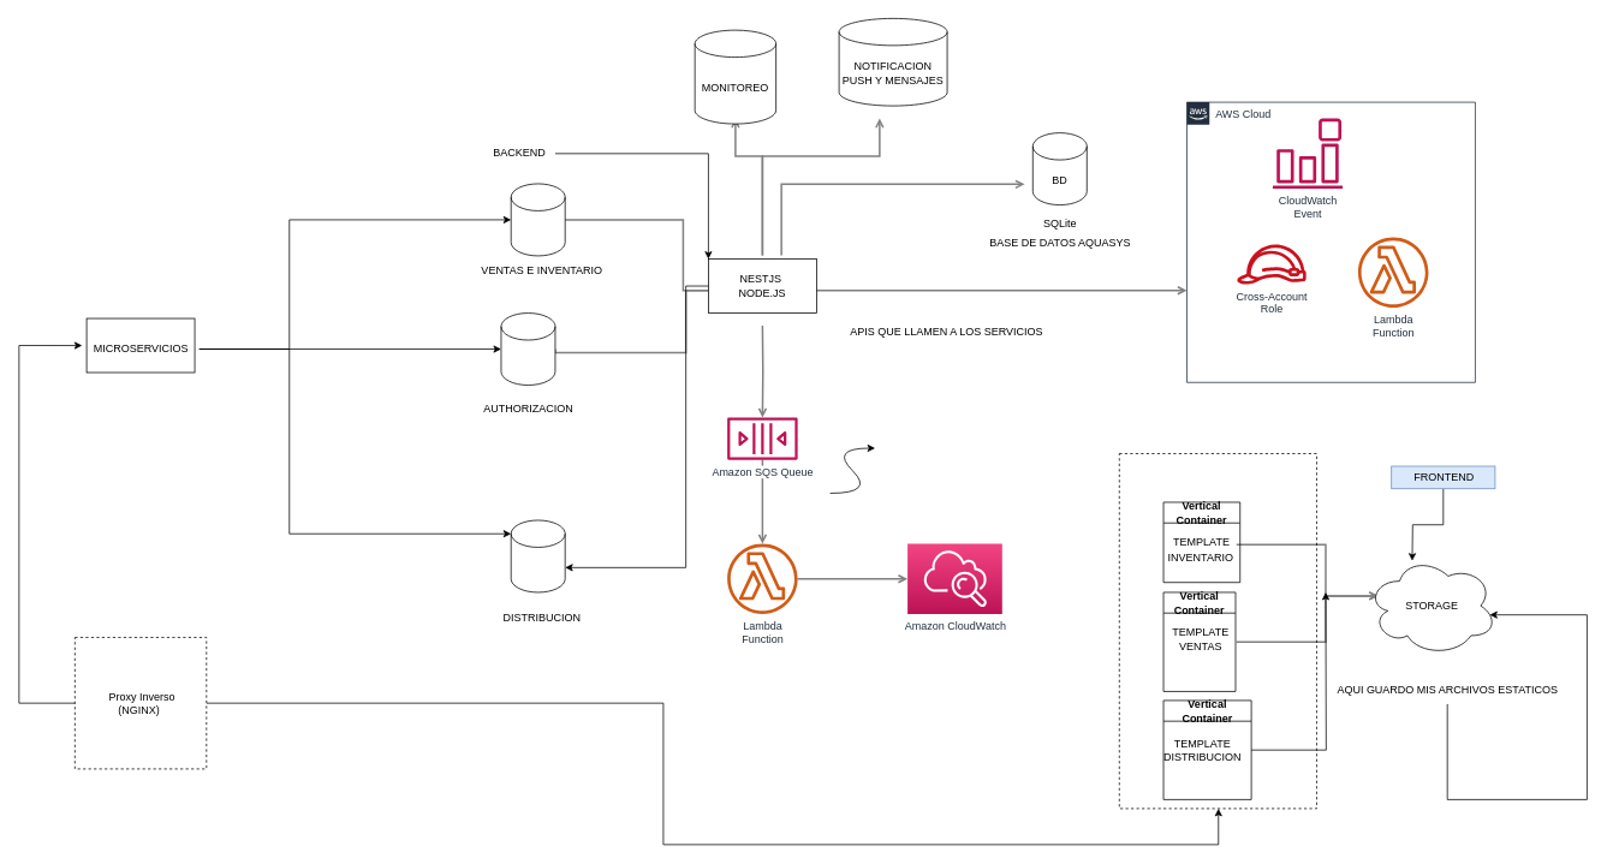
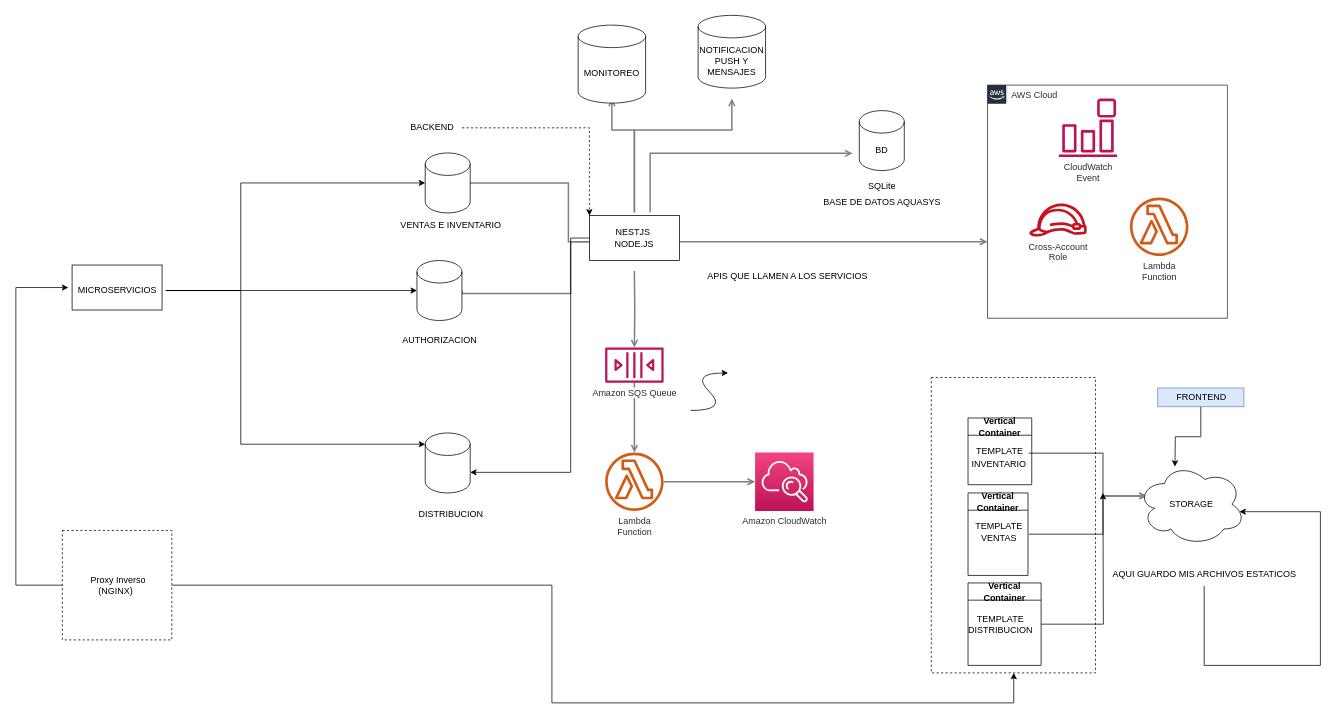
  <mxCell id="0" />
  <mxCell id="1" parent="0" />
  <mxCell id="2" value="" style="rounded=0;whiteSpace=wrap;html=1;" vertex="1" parent="1"><mxGeometry x="95" y="353" width="120" height="60" as="geometry" /></mxCell>
  <mxCell id="3" style="edgeStyle=orthogonalEdgeStyle;rounded=0;orthogonalLoop=1;jettySize=auto;html=1;startArrow=none;startFill=0;endArrow=open;endFill=0;strokeColor=#808080;strokeWidth=2;exitX=1;exitY=0.5;exitDx=0;exitDy=0;exitPerimeter=0;" parent="1" source="36" edge="1"><mxGeometry relative="1" as="geometry"><Array as="points"><mxPoint x="757" y="244" /><mxPoint x="757" y="322" /></Array><mxPoint x="640" y="247" as="sourcePoint" /><mxPoint x="806" y="322" as="targetPoint" /></mxGeometry></mxCell>
  <mxCell id="4" style="edgeStyle=orthogonalEdgeStyle;rounded=0;orthogonalLoop=1;jettySize=auto;html=1;startArrow=none;startFill=0;endArrow=open;endFill=0;strokeColor=#808080;strokeWidth=2;exitX=1;exitY=0.5;exitDx=0;exitDy=0;exitPerimeter=0;" parent="1" source="37" edge="1"><mxGeometry relative="1" as="geometry"><Array as="points"><mxPoint x="615" y="391" /><mxPoint x="760" y="391" /><mxPoint x="760" y="322" /></Array><mxPoint x="643.779" y="391" as="sourcePoint" /><mxPoint x="806" y="322" as="targetPoint" /></mxGeometry></mxCell>
  <mxCell id="5" style="edgeStyle=orthogonalEdgeStyle;rounded=0;orthogonalLoop=1;jettySize=auto;html=1;startArrow=none;startFill=0;endArrow=open;endFill=0;strokeColor=#808080;strokeWidth=2;" parent="1" edge="1"><mxGeometry relative="1" as="geometry"><Array as="points"><mxPoint x="845" y="173" /><mxPoint x="815" y="173" /></Array><mxPoint x="845" y="283" as="sourcePoint" /><mxPoint x="815" y="131" as="targetPoint" /></mxGeometry></mxCell>
  <mxCell id="6" style="edgeStyle=orthogonalEdgeStyle;rounded=0;orthogonalLoop=1;jettySize=auto;html=1;startArrow=none;startFill=0;endArrow=open;endFill=0;strokeColor=#808080;strokeWidth=2;" parent="1" edge="1"><mxGeometry relative="1" as="geometry"><Array as="points"><mxPoint x="845" y="173" /><mxPoint x="975" y="173" /></Array><mxPoint x="845" y="283" as="sourcePoint" /><mxPoint x="975" y="131" as="targetPoint" /></mxGeometry></mxCell>
  <mxCell id="7" style="edgeStyle=orthogonalEdgeStyle;rounded=0;orthogonalLoop=1;jettySize=auto;html=1;startArrow=none;startFill=0;endArrow=open;endFill=0;strokeColor=#808080;strokeWidth=2;" parent="1" target="14" edge="1"><mxGeometry relative="1" as="geometry"><mxPoint x="845" y="361" as="sourcePoint" /></mxGeometry></mxCell>
  <mxCell id="8" style="edgeStyle=orthogonalEdgeStyle;rounded=0;orthogonalLoop=1;jettySize=auto;html=1;startArrow=none;startFill=0;endArrow=open;endFill=0;strokeColor=#808080;strokeWidth=2;" parent="1" target="17" edge="1"><mxGeometry relative="1" as="geometry"><mxPoint x="1306" y="322" as="targetPoint" /><Array as="points"><mxPoint x="1206" y="322" /><mxPoint x="1206" y="322" /></Array><mxPoint x="884" y="322" as="sourcePoint" /></mxGeometry></mxCell>
  <mxCell id="9" style="edgeStyle=orthogonalEdgeStyle;rounded=0;orthogonalLoop=1;jettySize=auto;html=1;startArrow=none;startFill=0;endArrow=open;endFill=0;strokeColor=#808080;strokeWidth=2;" parent="1" edge="1"><mxGeometry relative="1" as="geometry"><Array as="points"><mxPoint x="866" y="204" /></Array><mxPoint x="866" y="283" as="sourcePoint" /><mxPoint x="1136" y="204" as="targetPoint" /></mxGeometry></mxCell>
  <mxCell id="10" style="edgeStyle=orthogonalEdgeStyle;rounded=0;orthogonalLoop=1;jettySize=auto;html=1;startArrow=none;startFill=0;endArrow=open;endFill=0;strokeColor=#808080;strokeWidth=2;" parent="1" source="14" target="15" edge="1"><mxGeometry relative="1" as="geometry" /></mxCell>
  <mxCell id="11" style="edgeStyle=orthogonalEdgeStyle;rounded=0;orthogonalLoop=1;jettySize=auto;html=1;startArrow=none;startFill=0;endArrow=open;endFill=0;strokeColor=#808080;strokeWidth=2;" parent="1" source="15" target="16" edge="1"><mxGeometry relative="1" as="geometry" /></mxCell>
  <mxCell id="12" style="edgeStyle=orthogonalEdgeStyle;rounded=0;orthogonalLoop=1;jettySize=auto;html=1;startArrow=none;startFill=0;endArrow=open;endFill=0;strokeColor=#808080;strokeWidth=2;" parent="1" edge="1"><mxGeometry relative="1" as="geometry"><Array as="points"><mxPoint x="1470" y="604" /><mxPoint x="1470" y="661" /></Array><mxPoint x="1371" y="604.1" as="sourcePoint" /><mxPoint x="1528.508" y="661" as="targetPoint" /></mxGeometry></mxCell>
  <mxCell id="13" style="edgeStyle=orthogonalEdgeStyle;rounded=0;orthogonalLoop=1;jettySize=auto;html=1;startArrow=none;startFill=0;endArrow=open;endFill=0;strokeColor=#808080;strokeWidth=2;" parent="1" edge="1"><mxGeometry relative="1" as="geometry"><Array as="points"><mxPoint x="1470" y="712" /><mxPoint x="1470" y="661" /></Array><mxPoint x="1371" y="712.1" as="sourcePoint" /><mxPoint x="1528.508" y="661" as="targetPoint" /></mxGeometry></mxCell>
  <mxCell id="14" value="Amazon SQS Queue" style="outlineConnect=0;fontColor=#232F3E;gradientColor=none;fillColor=#BC1356;strokeColor=none;dashed=0;verticalLabelPosition=bottom;verticalAlign=top;align=center;html=1;fontSize=12;fontStyle=0;aspect=fixed;pointerEvents=1;shape=mxgraph.aws4.queue;labelBackgroundColor=#ffffff;" parent="1" vertex="1"><mxGeometry x="806" y="463" width="78" height="47" as="geometry" /></mxCell>
  <mxCell id="15" value="Lambda&lt;br&gt;Function&lt;br&gt;" style="outlineConnect=0;fontColor=#232F3E;gradientColor=none;fillColor=#D05C17;strokeColor=none;dashed=0;verticalLabelPosition=bottom;verticalAlign=top;align=center;html=1;fontSize=12;fontStyle=0;aspect=fixed;pointerEvents=1;shape=mxgraph.aws4.lambda_function;labelBackgroundColor=#ffffff;" parent="1" vertex="1"><mxGeometry x="806" y="603" width="78" height="78" as="geometry" /></mxCell>
- <mxCell id="16" value="Amazon CloudWatch" style="outlineConnect=0;fontColor=#232F3E;gradientColor=#F34482;gradientDirection=north;fillColor=#BC1356;strokeColor=#ffffff;dashed=0;verticalLabelPosition=bottom;verticalAlign=top;align=center;html=1;fontSize=12;fontStyle=0;aspect=fixed;shape=mxgraph.aws4.resourceIcon;resIcon=mxgraph.aws4.cloudwatch;labelBackgroundColor=#ffffff;" parent="1" vertex="1"><mxGeometry x="1006" y="603" width="105" height="78" as="geometry" /></mxCell>
+ <mxCell id="16" value="Amazon CloudWatch" style="outlineConnect=0;fontColor=#232F3E;gradientColor=#F34482;gradientDirection=north;fillColor=#BC1356;strokeColor=#ffffff;dashed=0;verticalLabelPosition=bottom;verticalAlign=top;align=center;html=1;fontSize=12;fontStyle=0;aspect=fixed;shape=mxgraph.aws4.resourceIcon;resIcon=mxgraph.aws4.cloudwatch;labelBackgroundColor=#ffffff;" parent="1" vertex="1"><mxGeometry x="1006" y="603" width="78" height="78" as="geometry" /></mxCell>
  <mxCell id="17" value="AWS Cloud" style="points=[[0,0],[0.25,0],[0.5,0],[0.75,0],[1,0],[1,0.25],[1,0.5],[1,0.75],[1,1],[0.75,1],[0.5,1],[0.25,1],[0,1],[0,0.75],[0,0.5],[0,0.25]];outlineConnect=0;gradientColor=none;html=1;whiteSpace=wrap;fontSize=12;fontStyle=0;shape=mxgraph.aws4.group;grIcon=mxgraph.aws4.group_aws_cloud_alt;strokeColor=#232F3E;fillColor=none;verticalAlign=top;align=left;spacingLeft=30;fontColor=#232F3E;dashed=0;labelBackgroundColor=#ffffff;container=1;pointerEvents=0;collapsible=0;recursiveResize=0;" parent="1" vertex="1"><mxGeometry x="1316" y="113" width="320" height="311" as="geometry" /></mxCell>
  <mxCell id="18" value="" style="rounded=0;whiteSpace=wrap;html=1;dashed=1;labelBackgroundColor=#ffffff;fillColor=none;gradientColor=none;container=1;pointerEvents=0;collapsible=0;recursiveResize=0;" parent="1" vertex="1"><mxGeometry x="1241" y="503" width="219" height="394" as="geometry" /></mxCell>
  <mxCell id="19" value="Vertical Container" style="swimlane;whiteSpace=wrap;html=1;" vertex="1" parent="18"><mxGeometry x="49" y="54" width="85" height="89" as="geometry" /></mxCell>
  <mxCell id="20" value="TEMPLATE" style="text;html=1;align=center;verticalAlign=middle;resizable=0;points=[];autosize=1;strokeColor=none;fillColor=none;" vertex="1" parent="19"><mxGeometry x="-3.5" y="29" width="90" height="30" as="geometry" /></mxCell>
  <mxCell id="21" value="INVENTARIO" style="text;html=1;align=center;verticalAlign=middle;resizable=0;points=[];autosize=1;strokeColor=none;fillColor=none;" vertex="1" parent="19"><mxGeometry x="-9" y="47" width="100" height="30" as="geometry" /></mxCell>
  <mxCell id="22" value="Vertical Container" style="swimlane;whiteSpace=wrap;html=1;" vertex="1" parent="18"><mxGeometry x="49" y="154" width="80" height="110" as="geometry" /></mxCell>
  <mxCell id="23" style="edgeStyle=orthogonalEdgeStyle;rounded=0;orthogonalLoop=1;jettySize=auto;html=1;" edge="1" parent="18" source="24"><mxGeometry relative="1" as="geometry"><mxPoint x="229" y="154" as="targetPoint" /></mxGeometry></mxCell>
  <mxCell id="24" value="Vertical Container" style="swimlane;whiteSpace=wrap;html=1;" vertex="1" parent="18"><mxGeometry x="49" y="274" width="97.5" height="110" as="geometry" /></mxCell>
  <mxCell id="25" value="TEMPLATE&lt;div&gt;DISTRIBUCION&lt;/div&gt;" style="text;html=1;align=center;verticalAlign=middle;resizable=0;points=[];autosize=1;strokeColor=none;fillColor=none;" vertex="1" parent="24"><mxGeometry x="-12.5" y="35" width="110" height="40" as="geometry" /></mxCell>
  <mxCell id="26" value="Cross-Account&lt;br&gt;Role&lt;br&gt;" style="outlineConnect=0;fontColor=#232F3E;gradientColor=none;fillColor=#C7131F;strokeColor=none;dashed=0;verticalLabelPosition=bottom;verticalAlign=top;align=center;html=1;fontSize=12;fontStyle=0;aspect=fixed;pointerEvents=1;shape=mxgraph.aws4.role;labelBackgroundColor=#ffffff;" parent="1" vertex="1"><mxGeometry x="1371" y="271" width="78" height="44" as="geometry" /></mxCell>
  <mxCell id="27" value="CloudWatch&lt;br&gt;Event&lt;br&gt;" style="outlineConnect=0;fontColor=#232F3E;gradientColor=none;fillColor=#BC1356;strokeColor=none;dashed=0;verticalLabelPosition=bottom;verticalAlign=top;align=center;html=1;fontSize=12;fontStyle=0;aspect=fixed;pointerEvents=1;shape=mxgraph.aws4.event_event_based;labelBackgroundColor=#ffffff;" parent="1" vertex="1"><mxGeometry x="1411" y="131" width="78" height="78" as="geometry" /></mxCell>
  <mxCell id="28" value="Lambda&lt;br&gt;Function&lt;br&gt;" style="outlineConnect=0;fontColor=#232F3E;gradientColor=none;fillColor=#D05C17;strokeColor=none;dashed=0;verticalLabelPosition=bottom;verticalAlign=top;align=center;html=1;fontSize=12;fontStyle=0;aspect=fixed;pointerEvents=1;shape=mxgraph.aws4.lambda_function;labelBackgroundColor=#ffffff;" parent="1" vertex="1"><mxGeometry x="1506" y="263" width="78" height="78" as="geometry" /></mxCell>
  <mxCell id="29" value="BD" style="shape=cylinder3;whiteSpace=wrap;html=1;boundedLbl=1;backgroundOutline=1;size=15;" vertex="1" parent="1"><mxGeometry x="1145" y="147" width="60" height="80" as="geometry" /></mxCell>
  <mxCell id="30" value="NESTJS&lt;span style=&quot;background-color: initial;&quot;&gt;&amp;nbsp;&lt;/span&gt;&lt;div&gt;&lt;div&gt;NODE.JS&lt;/div&gt;&lt;/div&gt;" style="rounded=0;whiteSpace=wrap;html=1;" vertex="1" parent="1"><mxGeometry x="785" y="287" width="120" height="60" as="geometry" /></mxCell>
  <mxCell id="31" value="SQLite" style="text;html=1;align=center;verticalAlign=middle;resizable=0;points=[];autosize=1;strokeColor=none;fillColor=none;" vertex="1" parent="1"><mxGeometry x="1145" y="233" width="60" height="30" as="geometry" /></mxCell>
  <mxCell id="32" value="APIS QUE LLAMEN A LOS SERVICIOS" style="text;html=1;align=center;verticalAlign=middle;resizable=0;points=[];autosize=1;strokeColor=none;fillColor=none;" vertex="1" parent="1"><mxGeometry x="929" y="353" width="240" height="30" as="geometry" /></mxCell>
  <mxCell id="33" value="BASE DE DATOS AQUASYS" style="text;html=1;align=center;verticalAlign=middle;resizable=0;points=[];autosize=1;strokeColor=none;fillColor=none;" vertex="1" parent="1"><mxGeometry x="1085" y="253.5" width="180" height="30" as="geometry" /></mxCell>
- <mxCell id="34" style="edgeStyle=orthogonalEdgeStyle;rounded=0;orthogonalLoop=1;jettySize=auto;html=1;entryX=0;entryY=0;entryDx=0;entryDy=0;" edge="1" parent="1" source="35" target="30"><mxGeometry relative="1" as="geometry" /></mxCell>
+ <mxCell id="34" style="edgeStyle=orthogonalEdgeStyle;rounded=0;orthogonalLoop=1;jettySize=auto;html=1;entryX=0;entryY=0;entryDx=0;entryDy=0;dashed=1;" edge="1" parent="1" source="35" target="30"><mxGeometry relative="1" as="geometry" /></mxCell>
  <mxCell id="35" value="BACKEND" style="text;html=1;align=center;verticalAlign=middle;resizable=0;points=[];autosize=1;strokeColor=none;fillColor=none;" vertex="1" parent="1"><mxGeometry x="535" y="155" width="80" height="30" as="geometry" /></mxCell>
  <mxCell id="36" value="" style="shape=cylinder3;whiteSpace=wrap;html=1;boundedLbl=1;backgroundOutline=1;size=15;" vertex="1" parent="1"><mxGeometry x="566" y="203.5" width="60" height="80" as="geometry" /></mxCell>
  <mxCell id="37" value="" style="shape=cylinder3;whiteSpace=wrap;html=1;boundedLbl=1;backgroundOutline=1;size=15;" vertex="1" parent="1"><mxGeometry x="555" y="347" width="60" height="80" as="geometry" /></mxCell>
  <mxCell id="38" value="" style="shape=cylinder3;whiteSpace=wrap;html=1;boundedLbl=1;backgroundOutline=1;size=15;" vertex="1" parent="1"><mxGeometry x="566" y="577" width="60" height="80" as="geometry" /></mxCell>
  <mxCell id="39" value="VENTAS E INVENTARIO" style="text;html=1;align=center;verticalAlign=middle;resizable=0;points=[];autosize=1;strokeColor=none;fillColor=none;" vertex="1" parent="1"><mxGeometry y="285" width="160" height="30" as="geometry" x="520" /></mxCell>
  <mxCell id="40" value="AUTHORIZACION" style="text;html=1;align=center;verticalAlign=middle;resizable=0;points=[];autosize=1;strokeColor=none;fillColor=none;" vertex="1" parent="1"><mxGeometry x="525" y="437.5" width="120" height="30" as="geometry" /></mxCell>
  <mxCell id="41" value="DISTRIBUCION" style="text;html=1;align=center;verticalAlign=middle;resizable=0;points=[];autosize=1;strokeColor=none;fillColor=none;" vertex="1" parent="1"><mxGeometry x="545" y="670" width="110" height="30" as="geometry" /></mxCell>
  <mxCell id="42" value="MICROSERVICIOS" style="text;html=1;align=center;verticalAlign=middle;resizable=0;points=[];autosize=1;strokeColor=none;fillColor=none;" vertex="1" parent="1"><mxGeometry x="90" y="372" width="130" height="30" as="geometry" /></mxCell>
  <mxCell id="43" value="" style="curved=1;endArrow=classic;html=1;rounded=0;" edge="1" parent="1"><mxGeometry width="50" height="50" relative="1" as="geometry"><mxPoint x="920" y="547" as="sourcePoint" /><mxPoint x="970" y="497" as="targetPoint" /><Array as="points"><mxPoint x="970" y="547" /><mxPoint x="920" y="497" /></Array></mxGeometry></mxCell>
  <mxCell id="44" style="edgeStyle=orthogonalEdgeStyle;rounded=0;orthogonalLoop=1;jettySize=auto;html=1;entryX=0;entryY=0;entryDx=0;entryDy=15;entryPerimeter=0;" edge="1" parent="1" source="42" target="38"><mxGeometry relative="1" as="geometry"><Array as="points"><mxPoint x="320" y="387" /><mxPoint x="320" y="592" /></Array></mxGeometry></mxCell>
  <mxCell id="45" style="edgeStyle=orthogonalEdgeStyle;rounded=0;orthogonalLoop=1;jettySize=auto;html=1;entryX=0;entryY=0.5;entryDx=0;entryDy=0;entryPerimeter=0;" edge="1" parent="1" source="42" target="37"><mxGeometry relative="1" as="geometry"><Array as="points"><mxPoint x="290" y="387" /><mxPoint x="290" y="387" /></Array></mxGeometry></mxCell>
  <mxCell id="46" style="edgeStyle=orthogonalEdgeStyle;rounded=0;orthogonalLoop=1;jettySize=auto;html=1;entryX=0;entryY=0.5;entryDx=0;entryDy=0;entryPerimeter=0;" edge="1" parent="1" source="42" target="36"><mxGeometry relative="1" as="geometry"><Array as="points"><mxPoint x="320" y="387" /><mxPoint x="320" y="244" /></Array></mxGeometry></mxCell>
  <mxCell id="47" style="edgeStyle=orthogonalEdgeStyle;rounded=0;orthogonalLoop=1;jettySize=auto;html=1;entryX=1;entryY=0;entryDx=0;entryDy=52.5;entryPerimeter=0;" edge="1" parent="1" source="30" target="38"><mxGeometry relative="1" as="geometry"><Array as="points"><mxPoint x="760" y="317" /><mxPoint x="760" y="630" /></Array></mxGeometry></mxCell>
  <mxCell id="48" style="edgeStyle=orthogonalEdgeStyle;rounded=0;orthogonalLoop=1;jettySize=auto;html=1;" edge="1" parent="1" source="49" target="18"><mxGeometry relative="1" as="geometry"><Array as="points"><mxPoint x="735" y="780" /><mxPoint x="735" y="937" /><mxPoint x="1351" y="937" /></Array></mxGeometry></mxCell>
  <mxCell id="49" value="&amp;nbsp;Proxy Inverso&lt;div&gt;&amp;nbsp;(NGINX)&amp;nbsp;&amp;nbsp;&lt;/div&gt;" style="whiteSpace=wrap;html=1;aspect=fixed;dashed=1;" vertex="1" parent="1"><mxGeometry x="82" y="707" width="146" height="146" as="geometry" /></mxCell>
  <mxCell id="50" style="edgeStyle=orthogonalEdgeStyle;rounded=0;orthogonalLoop=1;jettySize=auto;html=1;entryX=0;entryY=0.367;entryDx=0;entryDy=0;entryPerimeter=0;" edge="1" parent="1" source="49" target="42"><mxGeometry relative="1" as="geometry"><Array as="points"><mxPoint x="20" y="780" /><mxPoint x="20" y="383" /></Array></mxGeometry></mxCell>
  <mxCell id="51" style="edgeStyle=orthogonalEdgeStyle;rounded=0;orthogonalLoop=1;jettySize=auto;html=1;" edge="1" parent="1" source="52"><mxGeometry relative="1" as="geometry"><mxPoint x="1566" y="622" as="targetPoint" /></mxGeometry></mxCell>
  <mxCell id="52" value="FRONTEND" style="text;html=1;align=center;verticalAlign=middle;resizable=0;points=[];autosize=1;fillColor=#dae8fc;strokeColor=#6c8ebf;" vertex="1" parent="1"><mxGeometry x="1543" y="517" width="115" height="25" as="geometry" /></mxCell>
  <mxCell id="53" style="edgeStyle=orthogonalEdgeStyle;rounded=0;orthogonalLoop=1;jettySize=auto;html=1;entryX=1;entryY=0.5;entryDx=0;entryDy=0;" edge="1" parent="1" source="54"><mxGeometry relative="1" as="geometry"><mxPoint x="1652" y="682" as="targetPoint" /><Array as="points"><mxPoint x="1605" y="887" /><mxPoint x="1760" y="887" /><mxPoint x="1760" y="682" /></Array></mxGeometry></mxCell>
  <mxCell id="54" value="AQUI GUARDO MIS ARCHIVOS ESTATICOS" style="text;html=1;align=center;verticalAlign=middle;resizable=0;points=[];autosize=1;strokeColor=none;fillColor=none;" vertex="1" parent="1"><mxGeometry x="1470" y="751" width="270" height="30" as="geometry" /></mxCell>
  <mxCell id="55" value="STORAGE" style="ellipse;shape=cloud;whiteSpace=wrap;html=1;" vertex="1" parent="1"><mxGeometry x="1516" y="617" width="144" height="110" as="geometry" /></mxCell>
  <mxCell id="56" value="TEMPLATE&lt;div&gt;VENTAS&lt;/div&gt;" style="text;html=1;align=center;verticalAlign=middle;resizable=0;points=[];autosize=1;strokeColor=none;fillColor=none;" vertex="1" parent="1"><mxGeometry x="1286" y="689" width="90" height="40" as="geometry" /></mxCell>
  <mxCell id="57" value="MONITOREO" style="shape=cylinder3;whiteSpace=wrap;html=1;boundedLbl=1;backgroundOutline=1;size=15;" vertex="1" parent="1"><mxGeometry x="770" y="33" width="90" height="104" as="geometry" /></mxCell>
- <mxCell id="58" value="NOTIFICACION PUSH Y MENSAJES" style="shape=cylinder3;whiteSpace=wrap;html=1;boundedLbl=1;backgroundOutline=1;size=15;" vertex="1" parent="1"><mxGeometry x="930" y="20" width="120" height="97" as="geometry" /></mxCell>
+ <mxCell id="58" value="NOTIFICACION PUSH Y MENSAJES" style="shape=cylinder3;whiteSpace=wrap;html=1;boundedLbl=1;backgroundOutline=1;size=15;" vertex="1" parent="1"><mxGeometry x="930" y="20" width="90" height="97" as="geometry" /></mxCell>
